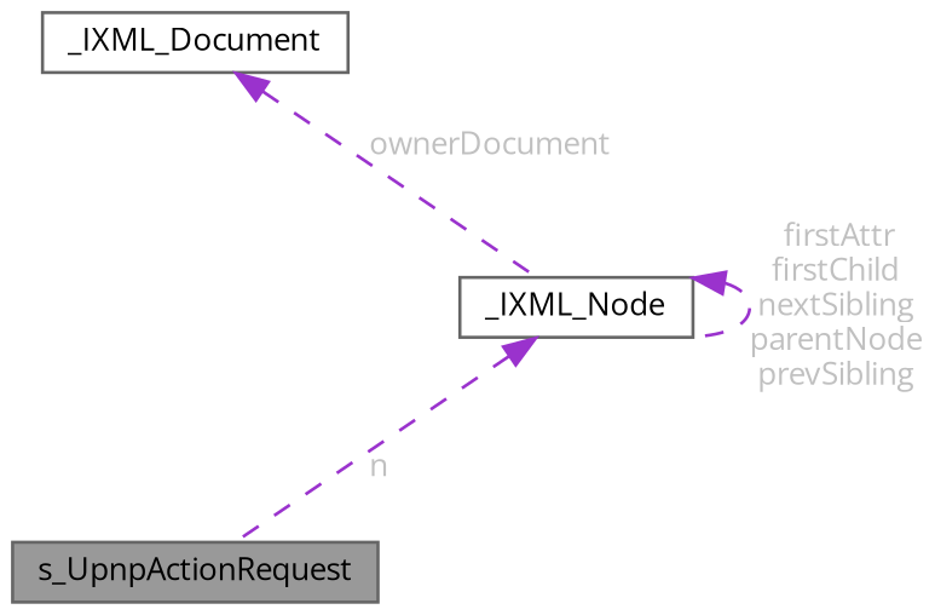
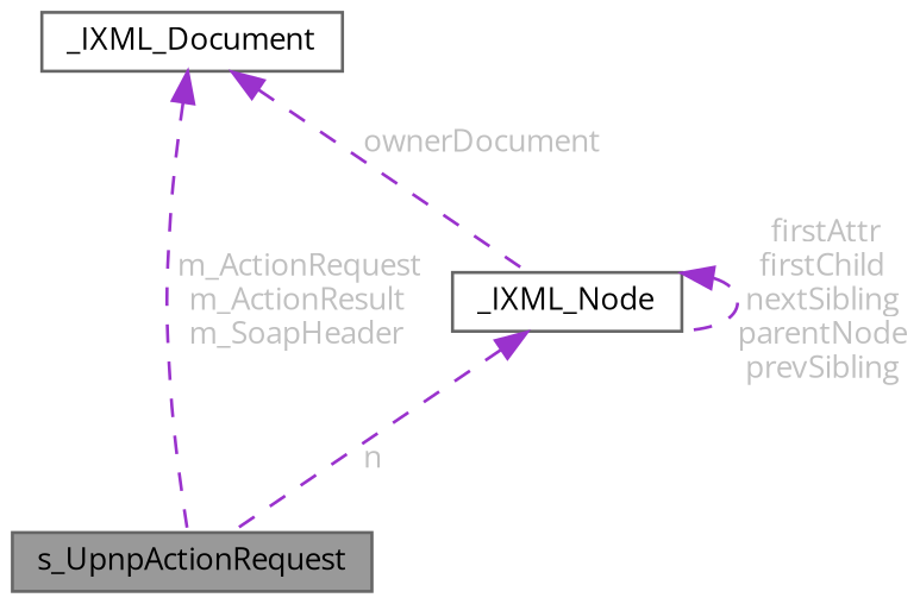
  digraph {
    fontname="Open Sans"
    node [color=gray40 fillcolor=white fontname="Open Sans" fontsize=10 shape=box style=filled]
    edge [color=darkorchid3 dir=back fontcolor=grey fontname="Open Sans" fontsize=10 labelfontname=Helvetica labelfontsize=10 style=dashed]
    n1 [fillcolor=grey60 fontcolor=black height=0.2 label=s_UpnpActionRequest width=0.4]
    n2 [height=0.2 label=_IXML_Document width=0.4]
    n3 [height=0.2 label=_IXML_Node width=0.4]
+   n2 -> n1 [label=" m_ActionRequest\nm_ActionResult\nm_SoapHeader"]
    n2 -> n3 [label=" ownerDocument"]
    n3 -> n1 [label=" n"]
    n3 -> n3 [label=" firstAttr\nfirstChild\nnextSibling\nparentNode\nprevSibling"]
  }
